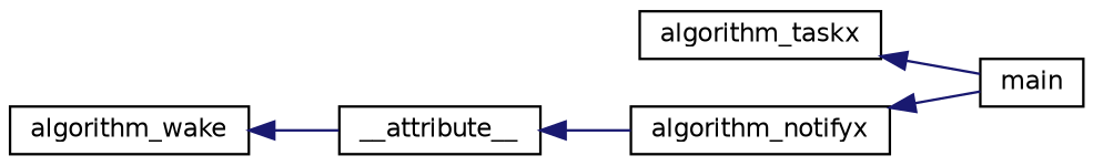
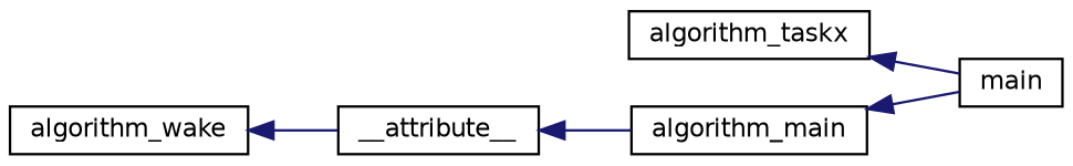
  digraph {
    rankdir=LR
    node [color=black fillcolor=white fontname=Helvetica fontsize=10 shape=record style=filled]
    edge [color=midnightblue dir=back fontname=Helvetica fontsize=10 labelfontname=Helvetica labelfontsize=10 style=solid]
    n1 [height=0.2 label=algorithm_taskx width=0.4]
    n2 [height=0.2 label=main width=0.4]
    n3 [height=0.2 label=algorithm_wake width=0.4]
    n4 [height=0.2 label=__attribute__ width=0.4]
-   n5 [height=0.2 label=algorithm_notifyx width=0.4]
+   n5 [height=0.2 label=algorithm_main width=0.4]
    n1 -> n2
    n3 -> n4
    n4 -> n5
    n5 -> n2
  }
